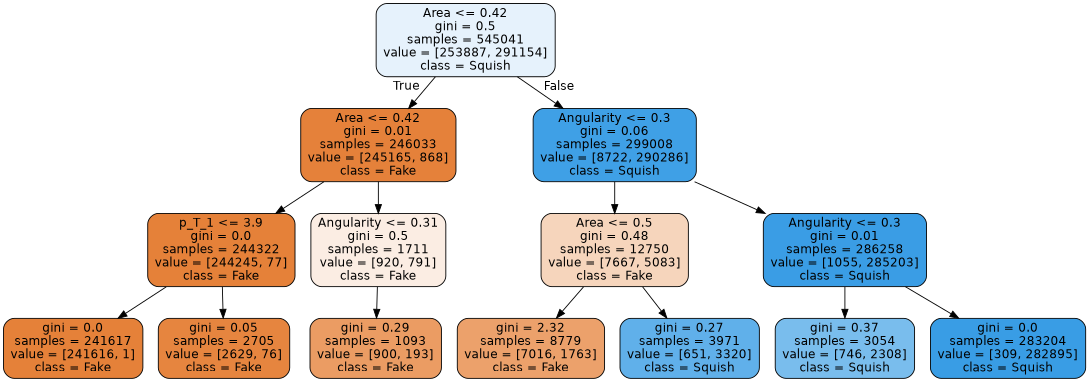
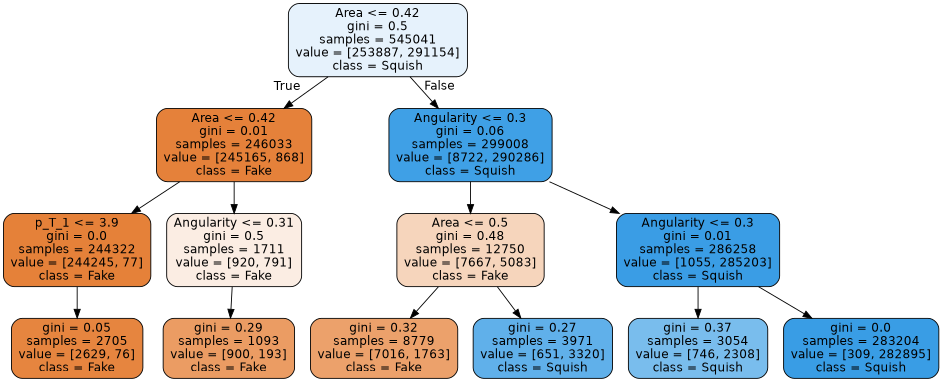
  digraph {
    node [color=black fillcolor="#e58139" fontname=helvetica shape=box style="filled, rounded"]
    edge [fontname=helvetica]
    n1 [fillcolor="#e6f2fc" label="Area <= 0.42\ngini = 0.5\nsamples = 545041\nvalue = [253887, 291154]\nclass = Squish"]
    n2 [fillcolor="#e5813a" label="Area <= 0.42\ngini = 0.01\nsamples = 246033\nvalue = [245165, 868]\nclass = Fake"]
    n3 [fillcolor="#3fa0e6" label="Angularity <= 0.3\ngini = 0.06\nsamples = 299008\nvalue = [8722, 290286]\nclass = Squish"]
    n4 [label="p_T_1 <= 3.9\ngini = 0.0\nsamples = 244322\nvalue = [244245, 77]\nclass = Fake"]
    n5 [fillcolor="#fbede3" label="Angularity <= 0.31\ngini = 0.5\nsamples = 1711\nvalue = [920, 791]\nclass = Fake"]
    n6 [fillcolor="#f6d5bc" label="Area <= 0.5\ngini = 0.48\nsamples = 12750\nvalue = [7667, 5083]\nclass = Fake"]
    n7 [fillcolor="#3a9de5" label="Angularity <= 0.3\ngini = 0.01\nsamples = 286258\nvalue = [1055, 285203]\nclass = Squish"]
-   n8 [label="gini = 0.0\nsamples = 241617\nvalue = [241616, 1]\nclass = Fake"]
    n9 [fillcolor="#e6853f" label="gini = 0.05\nsamples = 2705\nvalue = [2629, 76]\nclass = Fake"]
    n10 [fillcolor="#eb9c63" label="gini = 0.29\nsamples = 1093\nvalue = [900, 193]\nclass = Fake"]
-   n11 [fillcolor="#eca16b" label="gini = 2.32\nsamples = 8779\nvalue = [7016, 1763]\nclass = Fake"]
+   n11 [fillcolor="#eca16b" label="gini = 0.32\nsamples = 8779\nvalue = [7016, 1763]\nclass = Fake"]
    n12 [fillcolor="#60b0ea" label="gini = 0.27\nsamples = 3971\nvalue = [651, 3320]\nclass = Squish"]
    n13 [fillcolor="#79bded" label="gini = 0.37\nsamples = 3054\nvalue = [746, 2308]\nclass = Squish"]
    n14 [fillcolor="#399de5" label="gini = 0.0\nsamples = 283204\nvalue = [309, 282895]\nclass = Squish"]
    n1 -> n2 [headlabel=True labelangle=45 labeldistance=2.5]
    n1 -> n3 [headlabel=False labelangle=-45 labeldistance=2.5]
    n2 -> n4
    n2 -> n5
    n3 -> n6
    n3 -> n7
-   n4 -> n8
    n4 -> n9
    n5 -> n10
    n6 -> n11
    n6 -> n12
    n7 -> n13
    n7 -> n14
  }
